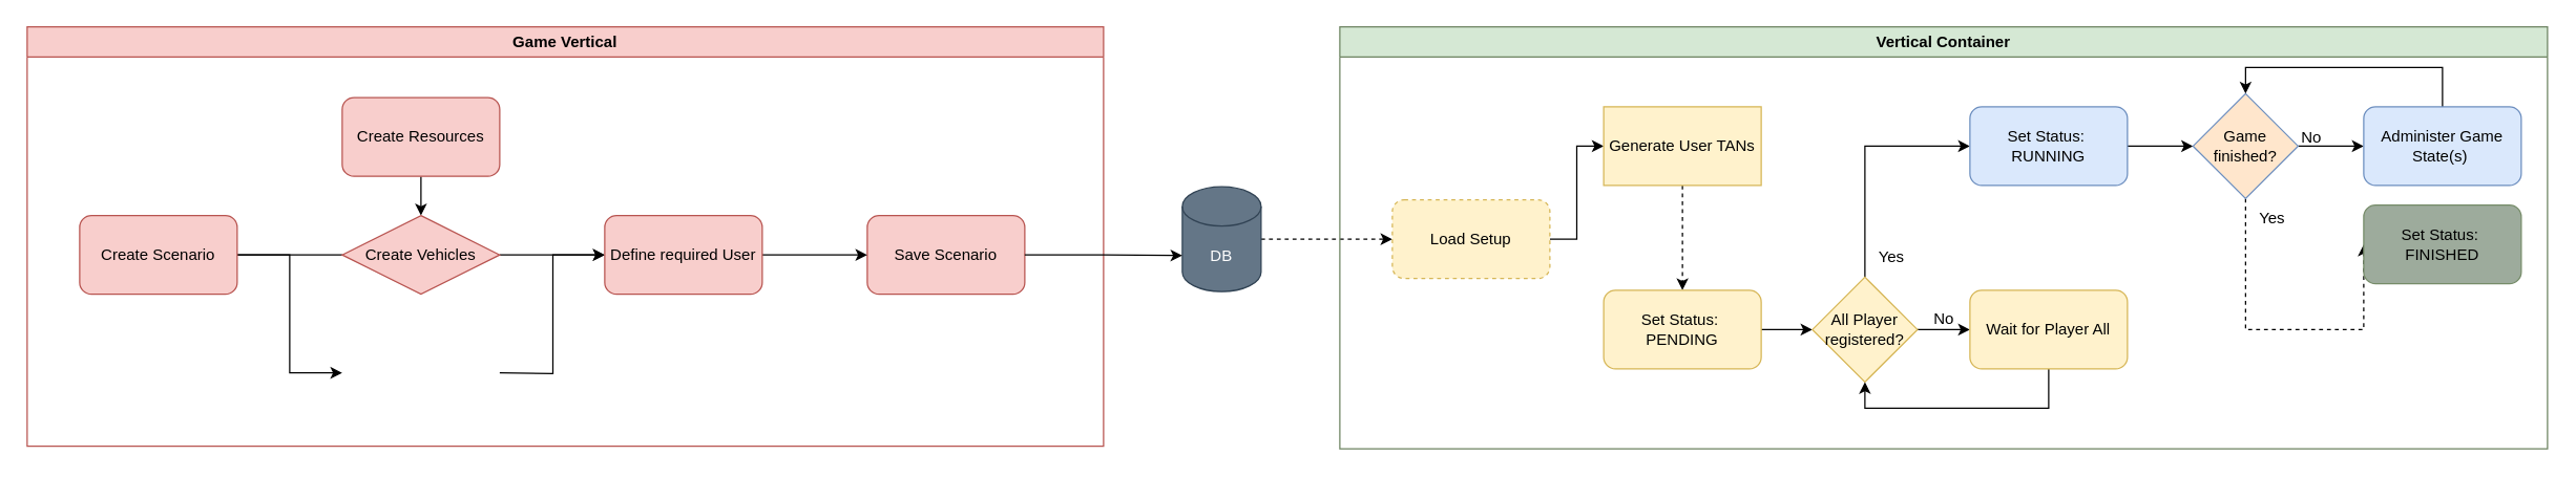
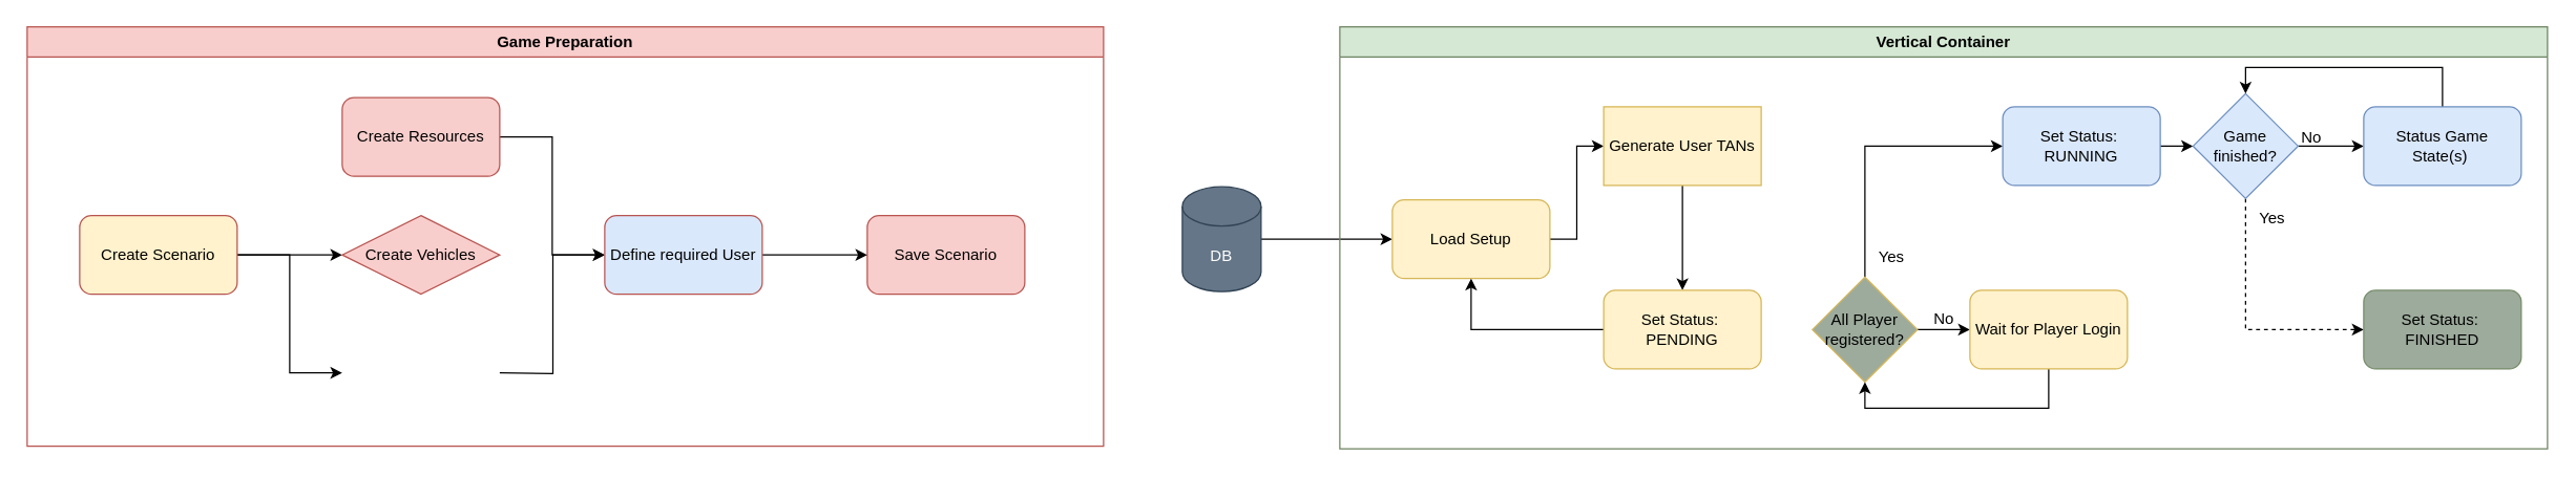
  <mxCell id="0" />
  <mxCell id="1" parent="0" />
- <mxCell id="2" value="Game Vertical" style="swimlane;whiteSpace=wrap;html=1;fillColor=#f8cecc;strokeColor=#b85450;" vertex="1" parent="1"><mxGeometry x="20" y="20" width="820" height="320" as="geometry" /></mxCell>
- <mxCell id="3" style="edgeStyle=orthogonalEdgeStyle;rounded=0;orthogonalLoop=1;jettySize=auto;html=1;entryX=0;entryY=0.5;entryDx=0;entryDy=0;endArrow=none;" edge="1" parent="2" source="5" target="9"><mxGeometry relative="1" as="geometry" /></mxCell>
+ <mxCell id="2" value="Game Preparation" style="swimlane;whiteSpace=wrap;html=1;fillColor=#f8cecc;strokeColor=#b85450;" vertex="1" parent="1"><mxGeometry x="20" y="20" width="820" height="320" as="geometry" /></mxCell>
+ <mxCell id="3" style="edgeStyle=orthogonalEdgeStyle;rounded=0;orthogonalLoop=1;jettySize=auto;html=1;entryX=0;entryY=0.5;entryDx=0;entryDy=0;" edge="1" parent="2" source="5" target="9"><mxGeometry relative="1" as="geometry" /></mxCell>
  <mxCell id="4" style="edgeStyle=orthogonalEdgeStyle;rounded=0;orthogonalLoop=1;jettySize=auto;html=1;entryX=0;entryY=0.5;entryDx=0;entryDy=0;" edge="1" parent="2" source="5"><mxGeometry relative="1" as="geometry"><mxPoint x="240" y="264.0" as="targetPoint" /><Array as="points"><mxPoint x="200" y="174" /><mxPoint x="200" y="264" /></Array></mxGeometry></mxCell>
- <mxCell id="5" value="Create Scenario" style="rounded=1;whiteSpace=wrap;html=1;fillColor=#f8cecc;strokeColor=#b85450;" vertex="1" parent="2"><mxGeometry x="40" y="144" width="120" height="60" as="geometry" /></mxCell>
- <mxCell id="6" style="edgeStyle=orthogonalEdgeStyle;rounded=0;orthogonalLoop=1;jettySize=auto;html=1;" edge="1" parent="2" source="7" target="9"><mxGeometry relative="1" as="geometry" /></mxCell>
+ <mxCell id="5" value="Create Scenario" style="rounded=1;whiteSpace=wrap;html=1;fillColor=#fff2cc;strokeColor=#b85450;" vertex="1" parent="2"><mxGeometry x="40" y="144" width="120" height="60" as="geometry" /></mxCell>
+ <mxCell id="6" style="edgeStyle=orthogonalEdgeStyle;rounded=0;orthogonalLoop=1;jettySize=auto;html=1;entryX=0;entryY=0.5;entryDx=0;entryDy=0;" edge="1" parent="2" source="7" target="13"><mxGeometry relative="1" as="geometry" /></mxCell>
  <mxCell id="7" value="Create Resources" style="rounded=1;whiteSpace=wrap;html=1;fillColor=#f8cecc;strokeColor=#b85450;" vertex="1" parent="2"><mxGeometry x="240" y="54" width="120" height="60" as="geometry" /></mxCell>
- <mxCell id="8" style="edgeStyle=orthogonalEdgeStyle;rounded=0;orthogonalLoop=1;jettySize=auto;html=1;entryX=0;entryY=0.5;entryDx=0;entryDy=0;" edge="1" parent="2" source="9" target="13"><mxGeometry relative="1" as="geometry" /></mxCell>
  <mxCell id="9" value="Create Vehicles" style="rhombus;whiteSpace=wrap;html=1;fillColor=#f8cecc;strokeColor=#b85450;" vertex="1" parent="2"><mxGeometry x="240" y="144" width="120" height="60" as="geometry" /></mxCell>
  <mxCell id="10" style="edgeStyle=orthogonalEdgeStyle;rounded=0;orthogonalLoop=1;jettySize=auto;html=1;entryX=0;entryY=0.5;entryDx=0;entryDy=0;" edge="1" parent="2" target="13"><mxGeometry relative="1" as="geometry"><mxPoint x="360" y="264.0" as="sourcePoint" /></mxGeometry></mxCell>
  <mxCell id="11" value="Save Scenario" style="rounded=1;whiteSpace=wrap;html=1;fillColor=#f8cecc;strokeColor=#b85450;" vertex="1" parent="2"><mxGeometry x="640" y="144" width="120" height="60" as="geometry" /></mxCell>
  <mxCell id="12" style="edgeStyle=orthogonalEdgeStyle;rounded=0;orthogonalLoop=1;jettySize=auto;html=1;entryX=0;entryY=0.5;entryDx=0;entryDy=0;" edge="1" parent="2" source="13" target="11"><mxGeometry relative="1" as="geometry" /></mxCell>
- <mxCell id="13" value="Define required User" style="rounded=1;whiteSpace=wrap;html=1;fillColor=#f8cecc;strokeColor=#b85450;" vertex="1" parent="2"><mxGeometry x="440" y="144" width="120" height="60" as="geometry" /></mxCell>
- <mxCell id="14" style="edgeStyle=orthogonalEdgeStyle;rounded=0;orthogonalLoop=1;jettySize=auto;html=1;entryX=0;entryY=0.5;entryDx=0;entryDy=0;dashed=1;" edge="1" parent="1" source="15" target="19"><mxGeometry relative="1" as="geometry" /></mxCell>
+ <mxCell id="13" value="Define required User" style="rounded=1;whiteSpace=wrap;html=1;fillColor=#dae8fc;strokeColor=#b85450;" vertex="1" parent="2"><mxGeometry x="440" y="144" width="120" height="60" as="geometry" /></mxCell>
+ <mxCell id="14" style="edgeStyle=orthogonalEdgeStyle;rounded=0;orthogonalLoop=1;jettySize=auto;html=1;entryX=0;entryY=0.5;entryDx=0;entryDy=0;" edge="1" parent="1" source="15" target="19"><mxGeometry relative="1" as="geometry" /></mxCell>
  <mxCell id="15" value="DB" style="shape=cylinder3;whiteSpace=wrap;html=1;boundedLbl=1;backgroundOutline=1;size=15;fillColor=#647687;fontColor=#ffffff;strokeColor=#314354;" vertex="1" parent="1"><mxGeometry x="900" y="142" width="60" height="80" as="geometry" /></mxCell>
- <mxCell id="16" style="edgeStyle=orthogonalEdgeStyle;rounded=0;orthogonalLoop=1;jettySize=auto;html=1;entryX=0;entryY=0;entryDx=0;entryDy=52.5;entryPerimeter=0;" edge="1" parent="1" source="11" target="15"><mxGeometry relative="1" as="geometry" /></mxCell>
  <mxCell id="17" value="Vertical Container" style="swimlane;whiteSpace=wrap;html=1;fillColor=#d5e8d4;strokeColor=#6e8462;" vertex="1" parent="1"><mxGeometry x="1020" y="20" width="920" height="322" as="geometry" /></mxCell>
  <mxCell id="18" style="edgeStyle=orthogonalEdgeStyle;rounded=0;orthogonalLoop=1;jettySize=auto;html=1;entryX=0;entryY=0.5;entryDx=0;entryDy=0;" edge="1" parent="17" source="19" target="21"><mxGeometry relative="1" as="geometry" /></mxCell>
- <mxCell id="19" value="Load Setup" style="rounded=1;whiteSpace=wrap;html=1;fillColor=#fff2cc;strokeColor=#d6b656;dashed=1;" vertex="1" parent="17"><mxGeometry x="40" y="132" width="120" height="60" as="geometry" /></mxCell>
- <mxCell id="20" style="edgeStyle=orthogonalEdgeStyle;rounded=0;orthogonalLoop=1;jettySize=auto;html=1;entryX=0.5;entryY=0;entryDx=0;entryDy=0;dashed=1;" edge="1" parent="17" source="21" target="23"><mxGeometry relative="1" as="geometry" /></mxCell>
+ <mxCell id="19" value="Load Setup" style="rounded=1;whiteSpace=wrap;html=1;fillColor=#fff2cc;strokeColor=#d6b656;" vertex="1" parent="17"><mxGeometry x="40" y="132" width="120" height="60" as="geometry" /></mxCell>
+ <mxCell id="20" style="edgeStyle=orthogonalEdgeStyle;rounded=0;orthogonalLoop=1;jettySize=auto;html=1;entryX=0.5;entryY=0;entryDx=0;entryDy=0;" edge="1" parent="17" source="21" target="23"><mxGeometry relative="1" as="geometry" /></mxCell>
  <mxCell id="21" value="Generate User TANs" style="whiteSpace=wrap;html=1;fillColor=#fff2cc;strokeColor=#d6b656;rounded=0;" vertex="1" parent="17"><mxGeometry x="201" y="61" width="120" height="60" as="geometry" /></mxCell>
- <mxCell id="22" style="edgeStyle=orthogonalEdgeStyle;rounded=0;orthogonalLoop=1;jettySize=auto;html=1;entryX=0;entryY=0.5;entryDx=0;entryDy=0;" edge="1" parent="17" source="23" target="26"><mxGeometry relative="1" as="geometry" /></mxCell>
+ <mxCell id="22" style="edgeStyle=orthogonalEdgeStyle;rounded=0;orthogonalLoop=1;jettySize=auto;html=1;" edge="1" parent="17" source="23" target="19"><mxGeometry relative="1" as="geometry" /></mxCell>
  <mxCell id="23" value="Set&amp;nbsp;&lt;span style=&quot;background-color: initial;&quot;&gt;Status:&amp;nbsp;&lt;/span&gt;&lt;div&gt;&lt;span style=&quot;background-color: initial;&quot;&gt;PENDING&lt;/span&gt;&lt;/div&gt;" style="rounded=1;whiteSpace=wrap;html=1;fillColor=#fff2cc;strokeColor=#d6b656;" vertex="1" parent="17"><mxGeometry x="201" y="201" width="120" height="60" as="geometry" /></mxCell>
  <mxCell id="24" style="edgeStyle=orthogonalEdgeStyle;rounded=0;orthogonalLoop=1;jettySize=auto;html=1;entryX=0;entryY=0.5;entryDx=0;entryDy=0;" edge="1" parent="17" source="26" target="30"><mxGeometry relative="1" as="geometry" /></mxCell>
  <mxCell id="25" style="edgeStyle=orthogonalEdgeStyle;rounded=0;orthogonalLoop=1;jettySize=auto;html=1;entryX=0;entryY=0.5;entryDx=0;entryDy=0;" edge="1" parent="17" source="26" target="28"><mxGeometry relative="1" as="geometry"><Array as="points"><mxPoint x="400" y="91" /></Array></mxGeometry></mxCell>
- <mxCell id="26" value="All Player&lt;div&gt;registered?&lt;/div&gt;" style="rhombus;whiteSpace=wrap;html=1;fillColor=#fff2cc;strokeColor=#d6b656;" vertex="1" parent="17"><mxGeometry x="360" y="191" width="80" height="80" as="geometry" /></mxCell>
+ <mxCell id="26" value="All Player&lt;div&gt;registered?&lt;/div&gt;" style="rhombus;whiteSpace=wrap;html=1;fillColor=#9dab9c;strokeColor=#d6b656;" vertex="1" parent="17"><mxGeometry x="360" y="191" width="80" height="80" as="geometry" /></mxCell>
  <mxCell id="27" style="edgeStyle=orthogonalEdgeStyle;rounded=0;orthogonalLoop=1;jettySize=auto;html=1;entryX=0;entryY=0.5;entryDx=0;entryDy=0;" edge="1" parent="17" source="28" target="35"><mxGeometry relative="1" as="geometry" /></mxCell>
- <mxCell id="28" value="Set&amp;nbsp;&lt;span style=&quot;background-color: initial;&quot;&gt;Status:&amp;nbsp;&lt;/span&gt;&lt;div&gt;RUNNING&lt;/div&gt;" style="rounded=1;whiteSpace=wrap;html=1;fillColor=#dae8fc;strokeColor=#6c8ebf;" vertex="1" parent="17"><mxGeometry x="480" y="61" width="120" height="60" as="geometry" /></mxCell>
+ <mxCell id="28" value="Set&amp;nbsp;&lt;span style=&quot;background-color: initial;&quot;&gt;Status:&amp;nbsp;&lt;/span&gt;&lt;div&gt;RUNNING&lt;/div&gt;" style="rounded=1;whiteSpace=wrap;html=1;fillColor=#dae8fc;strokeColor=#6c8ebf;" vertex="1" parent="17"><mxGeometry x="505" y="61" width="120" height="60" as="geometry" /></mxCell>
  <mxCell id="29" style="edgeStyle=orthogonalEdgeStyle;rounded=0;orthogonalLoop=1;jettySize=auto;html=1;entryX=0.5;entryY=1;entryDx=0;entryDy=0;" edge="1" parent="17" source="30" target="26"><mxGeometry relative="1" as="geometry"><Array as="points"><mxPoint x="540" y="291" /><mxPoint x="400" y="291" /></Array></mxGeometry></mxCell>
- <mxCell id="30" value="Wait for Player All" style="rounded=1;whiteSpace=wrap;html=1;fillColor=#fff2cc;strokeColor=#d6b656;" vertex="1" parent="17"><mxGeometry x="480" y="201" width="120" height="60" as="geometry" /></mxCell>
+ <mxCell id="30" value="Wait for Player Login" style="rounded=1;whiteSpace=wrap;html=1;fillColor=#fff2cc;strokeColor=#d6b656;" vertex="1" parent="17"><mxGeometry x="480" y="201" width="120" height="60" as="geometry" /></mxCell>
  <mxCell id="31" value="No" style="text;html=1;align=center;verticalAlign=middle;resizable=0;points=[];autosize=1;strokeColor=none;fillColor=none;" vertex="1" parent="17"><mxGeometry x="440" y="208" width="40" height="30" as="geometry" /></mxCell>
  <mxCell id="32" value="Yes" style="text;html=1;align=center;verticalAlign=middle;resizable=0;points=[];autosize=1;strokeColor=none;fillColor=none;" vertex="1" parent="17"><mxGeometry x="400" y="161" width="40" height="30" as="geometry" /></mxCell>
  <mxCell id="33" style="edgeStyle=orthogonalEdgeStyle;rounded=0;orthogonalLoop=1;jettySize=auto;html=1;entryX=0;entryY=0.5;entryDx=0;entryDy=0;" edge="1" parent="17" source="35" target="37"><mxGeometry relative="1" as="geometry" /></mxCell>
  <mxCell id="34" style="edgeStyle=orthogonalEdgeStyle;rounded=0;orthogonalLoop=1;jettySize=auto;html=1;entryX=0;entryY=0.5;entryDx=0;entryDy=0;dashed=1;" edge="1" parent="17" source="35" target="38"><mxGeometry relative="1" as="geometry"><Array as="points"><mxPoint x="690" y="231" /></Array></mxGeometry></mxCell>
- <mxCell id="35" value="Game&lt;div&gt;finished?&lt;/div&gt;" style="rhombus;whiteSpace=wrap;html=1;fillColor=#ffe6cc;strokeColor=#6c8ebf;" vertex="1" parent="17"><mxGeometry x="650" y="51" width="80" height="80" as="geometry" /></mxCell>
+ <mxCell id="35" value="Game&lt;div&gt;finished?&lt;/div&gt;" style="rhombus;whiteSpace=wrap;html=1;fillColor=#dae8fc;strokeColor=#6c8ebf;" vertex="1" parent="17"><mxGeometry x="650" y="51" width="80" height="80" as="geometry" /></mxCell>
  <mxCell id="36" style="edgeStyle=orthogonalEdgeStyle;rounded=0;orthogonalLoop=1;jettySize=auto;html=1;entryX=0.5;entryY=0;entryDx=0;entryDy=0;" edge="1" parent="17" source="37" target="35"><mxGeometry relative="1" as="geometry"><Array as="points"><mxPoint x="840" y="31" /><mxPoint x="690" y="31" /></Array></mxGeometry></mxCell>
- <mxCell id="37" value="Administer Game State(s)&amp;nbsp;" style="rounded=1;whiteSpace=wrap;html=1;fillColor=#dae8fc;strokeColor=#6c8ebf;" vertex="1" parent="17"><mxGeometry x="780" y="61" width="120" height="60" as="geometry" /></mxCell>
- <mxCell id="38" value="Set&amp;nbsp;&lt;span style=&quot;background-color: initial;&quot;&gt;Status:&amp;nbsp;&lt;/span&gt;&lt;div&gt;FINISHED&lt;/div&gt;" style="rounded=1;whiteSpace=wrap;html=1;fillColor=#9DAB9C;strokeColor=#768c69;" vertex="1" parent="17"><mxGeometry x="780" y="136" width="120" height="60" as="geometry" /></mxCell>
+ <mxCell id="37" value="Status Game State(s)&amp;nbsp;" style="rounded=1;whiteSpace=wrap;html=1;fillColor=#dae8fc;strokeColor=#6c8ebf;" vertex="1" parent="17"><mxGeometry x="780" y="61" width="120" height="60" as="geometry" /></mxCell>
+ <mxCell id="38" value="Set&amp;nbsp;&lt;span style=&quot;background-color: initial;&quot;&gt;Status:&amp;nbsp;&lt;/span&gt;&lt;div&gt;FINISHED&lt;/div&gt;" style="rounded=1;whiteSpace=wrap;html=1;fillColor=#9DAB9C;strokeColor=#768c69;" vertex="1" parent="17"><mxGeometry x="780" y="201" width="120" height="60" as="geometry" /></mxCell>
  <mxCell id="39" value="No" style="text;html=1;align=center;verticalAlign=middle;resizable=0;points=[];autosize=1;strokeColor=none;fillColor=none;" vertex="1" parent="17"><mxGeometry x="720" y="70" width="40" height="30" as="geometry" /></mxCell>
  <mxCell id="40" value="Yes" style="text;html=1;align=center;verticalAlign=middle;resizable=0;points=[];autosize=1;strokeColor=none;fillColor=none;" vertex="1" parent="17"><mxGeometry x="690" y="131" width="40" height="30" as="geometry" /></mxCell>
